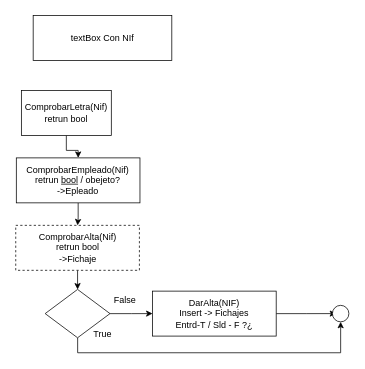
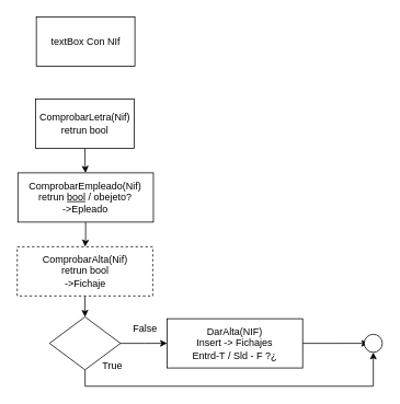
  <mxCell id="0" />
  <mxCell id="1" parent="0" />
- <mxCell id="2" value="textBox Con NIf" style="rounded=0;whiteSpace=wrap;html=1;" vertex="1" parent="1"><mxGeometry x="43.75" y="20" width="185" height="60" as="geometry" /></mxCell>
+ <mxCell id="2" value="textBox Con NIf" style="rounded=0;whiteSpace=wrap;html=1;" vertex="1" parent="1"><mxGeometry x="43.75" y="20" width="120" height="60" as="geometry" /></mxCell>
  <mxCell id="3" value="" style="edgeStyle=orthogonalEdgeStyle;rounded=0;orthogonalLoop=1;jettySize=auto;html=1;" edge="1" parent="1" source="4" target="6"><mxGeometry relative="1" as="geometry" /></mxCell>
- <mxCell id="4" value="ComprobarLetra(Nif)&lt;br&gt;retrun bool" style="rounded=0;whiteSpace=wrap;html=1;" vertex="1" parent="1"><mxGeometry x="28" y="120" width="120" height="60" as="geometry" /></mxCell>
+ <mxCell id="4" value="ComprobarLetra(Nif)&lt;br&gt;retrun bool" style="rounded=0;whiteSpace=wrap;html=1;" vertex="1" parent="1"><mxGeometry x="43" y="120" width="120" height="60" as="geometry" /></mxCell>
  <mxCell id="5" value="" style="edgeStyle=orthogonalEdgeStyle;rounded=0;orthogonalLoop=1;jettySize=auto;html=1;" edge="1" parent="1" source="6" target="8"><mxGeometry relative="1" as="geometry" /></mxCell>
  <mxCell id="6" value="ComprobarEmpleado(Nif)&lt;br&gt;retrun &lt;u&gt;bool&lt;/u&gt; / obejeto?&lt;br&gt;-&amp;gt;Epleado" style="rounded=0;whiteSpace=wrap;html=1;" vertex="1" parent="1"><mxGeometry x="21.25" y="210" width="165" height="60" as="geometry" /></mxCell>
  <mxCell id="7" value="" style="edgeStyle=orthogonalEdgeStyle;rounded=0;orthogonalLoop=1;jettySize=auto;html=1;" edge="1" parent="1" source="8" target="11"><mxGeometry relative="1" as="geometry" /></mxCell>
  <mxCell id="8" value="ComprobarAlta(Nif)&lt;br&gt;retrun bool&lt;br&gt;-&amp;gt;Fichaje" style="rounded=0;whiteSpace=wrap;html=1;dashed=1;" vertex="1" parent="1"><mxGeometry x="20.5" y="300" width="165" height="60" as="geometry" /></mxCell>
  <mxCell id="9" value="" style="edgeStyle=orthogonalEdgeStyle;rounded=0;orthogonalLoop=1;jettySize=auto;html=1;entryX=0;entryY=0.5;entryDx=0;entryDy=0;" edge="1" parent="1" source="11" target="14"><mxGeometry relative="1" as="geometry"><mxPoint x="223" y="460" as="targetPoint" /></mxGeometry></mxCell>
  <mxCell id="10" style="edgeStyle=orthogonalEdgeStyle;rounded=0;orthogonalLoop=1;jettySize=auto;html=1;entryX=0.5;entryY=1;entryDx=0;entryDy=0;" edge="1" parent="1" source="11" target="16"><mxGeometry relative="1" as="geometry"><mxPoint x="103" y="500" as="targetPoint" /><Array as="points"><mxPoint x="103" y="470" /><mxPoint x="454" y="470" /></Array></mxGeometry></mxCell>
  <mxCell id="11" value="" style="rhombus;whiteSpace=wrap;html=1;" vertex="1" parent="1"><mxGeometry x="59.75" y="385.5" width="86.5" height="64.5" as="geometry" /></mxCell>
  <mxCell id="12" value="True" style="text;html=1;align=center;verticalAlign=middle;resizable=0;points=[];autosize=1;" vertex="1" parent="11"><mxGeometry x="55.881" y="50.006" width="40" height="20" as="geometry" /></mxCell>
  <mxCell id="13" value="" style="edgeStyle=orthogonalEdgeStyle;rounded=0;orthogonalLoop=1;jettySize=auto;html=1;" edge="1" parent="1" source="14"><mxGeometry relative="1" as="geometry"><mxPoint x="448" y="417.75" as="targetPoint" /></mxGeometry></mxCell>
  <mxCell id="14" value="DarAlta(NIF)&lt;br&gt;Insert -&amp;gt; Fichajes&lt;br&gt;Entrd-T / Sld - F ?¿" style="rounded=0;whiteSpace=wrap;html=1;" vertex="1" parent="1"><mxGeometry x="203" y="387.75" width="165" height="60" as="geometry" /></mxCell>
- <mxCell id="15" value="False" style="text;html=1;align=center;verticalAlign=middle;resizable=0;points=[];autosize=1;" vertex="1" parent="1"><mxGeometry x="146.25" y="390" width="40" height="20" as="geometry" /></mxCell>
+ <mxCell id="15" value="False" style="text;html=1;align=center;verticalAlign=middle;resizable=0;points=[];autosize=1;" vertex="1" parent="1"><mxGeometry x="156.25" y="390" width="40" height="20" as="geometry" /></mxCell>
  <mxCell id="16" value="" style="ellipse;whiteSpace=wrap;html=1;aspect=fixed;" vertex="1" parent="1"><mxGeometry x="443" y="406.75" width="22" height="22" as="geometry" /></mxCell>
